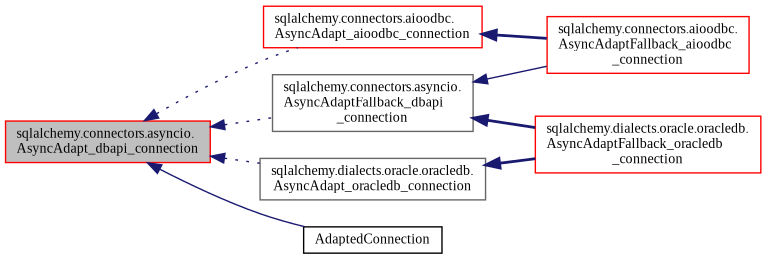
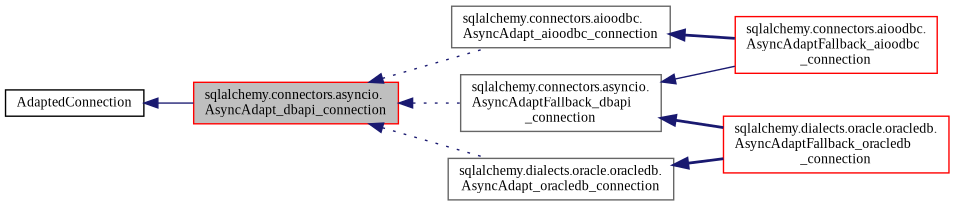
  digraph {
    fontname="Liberation Serif"
    rankdir=LR
    node [color=red fillcolor=white fontname="Liberation Serif" fontsize=10 shape=record style=filled]
    edge [color=midnightblue dir=back fontname="Liberation Serif" fontsize=10 labelfontname=Helvetica labelfontsize=10 style=dotted]
    n1 [fillcolor=grey75 fontcolor=black height=0.2 label="sqlalchemy.connectors.asyncio.\lAsyncAdapt_dbapi_connection" width=0.4]
-   n2 [height=0.2 label="sqlalchemy.connectors.aioodbc.\lAsyncAdapt_aioodbc_connection" width=0.4]
+   n2 [color=gray40 height=0.2 label="sqlalchemy.connectors.aioodbc.\lAsyncAdapt_aioodbc_connection" width=0.4]
    n3 [color=gray40 height=0.2 label="sqlalchemy.connectors.asyncio.\lAsyncAdaptFallback_dbapi\l_connection" width=0.4]
    n4 [color=gray40 height=0.2 label="sqlalchemy.dialects.oracle.oracledb.\lAsyncAdapt_oracledb_connection" width=0.4]
    n5 [height=0.2 label="sqlalchemy.connectors.aioodbc.\lAsyncAdaptFallback_aioodbc\l_connection" width=0.4]
    n6 [height=0.2 label="sqlalchemy.dialects.oracle.oracledb.\lAsyncAdaptFallback_oracledb\l_connection" width=0.4]
    n7 [color=black height=0.2 label=AdaptedConnection width=0.4]
    n1 -> n2
    n1 -> n3
    n1 -> n4
    n2 -> n5 [style=bold]
    n3 -> n5 [style=solid]
    n3 -> n6 [style=bold]
    n4 -> n6 [style=bold]
-   n1 -> n7 [style=solid]
+   n7 -> n1 [style=solid]
  }
